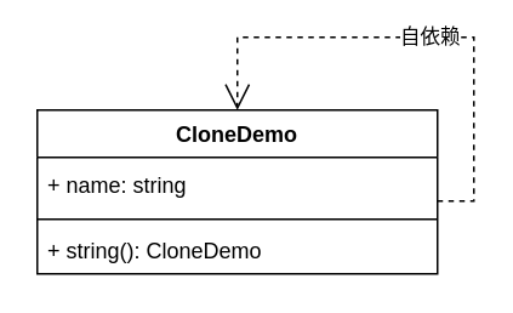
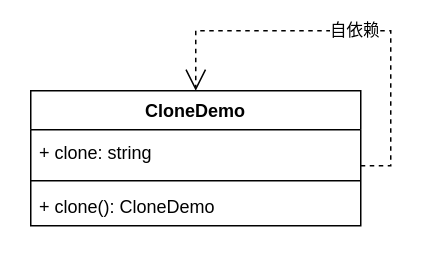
  <mxCell id="0" />
  <mxCell id="1" parent="0" />
  <mxCell id="2" value="CloneDemo" style="swimlane;fontStyle=1;align=center;verticalAlign=top;childLayout=stackLayout;horizontal=1;startSize=26;horizontalStack=0;resizeParent=1;resizeParentMax=0;resizeLast=0;collapsible=1;marginBottom=0;" parent="1" vertex="1"><mxGeometry x="20" y="60" width="220" height="90" as="geometry"><mxRectangle x="350" y="220" width="80" height="30" as="alternateBounds" /></mxGeometry></mxCell>
- <mxCell id="3" value="+ name: string" style="text;align=left;verticalAlign=middle;spacingLeft=4;spacingRight=4;overflow=hidden;rotatable=0;points=[[0,0.5],[1,0.5]];portConstraint=eastwest;fontStyle=0;" parent="2" vertex="1"><mxGeometry y="26" width="220" height="30" as="geometry" /></mxCell>
+ <mxCell id="3" value="+ clone: string" style="text;align=left;verticalAlign=middle;spacingLeft=4;spacingRight=4;overflow=hidden;rotatable=0;points=[[0,0.5],[1,0.5]];portConstraint=eastwest;fontStyle=0;" parent="2" vertex="1"><mxGeometry y="26" width="220" height="30" as="geometry" /></mxCell>
  <mxCell id="4" value="" style="line;strokeWidth=1;fillColor=none;align=left;verticalAlign=middle;spacingTop=-1;spacingLeft=3;spacingRight=3;rotatable=0;labelPosition=right;points=[];portConstraint=eastwest;strokeColor=inherit;" parent="2" vertex="1"><mxGeometry y="56" width="220" height="8" as="geometry" /></mxCell>
- <mxCell id="5" value="+ string(): CloneDemo" style="text;strokeColor=none;fillColor=none;align=left;verticalAlign=top;spacingLeft=4;spacingRight=4;overflow=hidden;rotatable=0;points=[[0,0.5],[1,0.5]];portConstraint=eastwest;fontStyle=0" parent="2" vertex="1"><mxGeometry y="64" width="220" height="26" as="geometry" /></mxCell>
+ <mxCell id="5" value="+ clone(): CloneDemo" style="text;strokeColor=none;fillColor=none;align=left;verticalAlign=top;spacingLeft=4;spacingRight=4;overflow=hidden;rotatable=0;points=[[0,0.5],[1,0.5]];portConstraint=eastwest;fontStyle=0" parent="2" vertex="1"><mxGeometry y="64" width="220" height="26" as="geometry" /></mxCell>
  <mxCell id="6" value="" style="endArrow=open;endFill=1;endSize=12;html=1;rounded=0;entryX=0.5;entryY=0;entryDx=0;entryDy=0;dashed=1;" parent="1" target="2" edge="1"><mxGeometry width="160" relative="1" as="geometry"><mxPoint x="240" y="110" as="sourcePoint" /><mxPoint x="400" y="110" as="targetPoint" /><Array as="points"><mxPoint x="260" y="110" /><mxPoint x="260" y="20" /><mxPoint x="130" y="20" /></Array></mxGeometry></mxCell>
  <mxCell id="7" value="自依赖" style="edgeLabel;html=1;align=center;verticalAlign=middle;resizable=0;points=[];" parent="6" vertex="1" connectable="0"><mxGeometry x="-0.037" y="-1" relative="1" as="geometry"><mxPoint as="offset" /></mxGeometry></mxCell>
